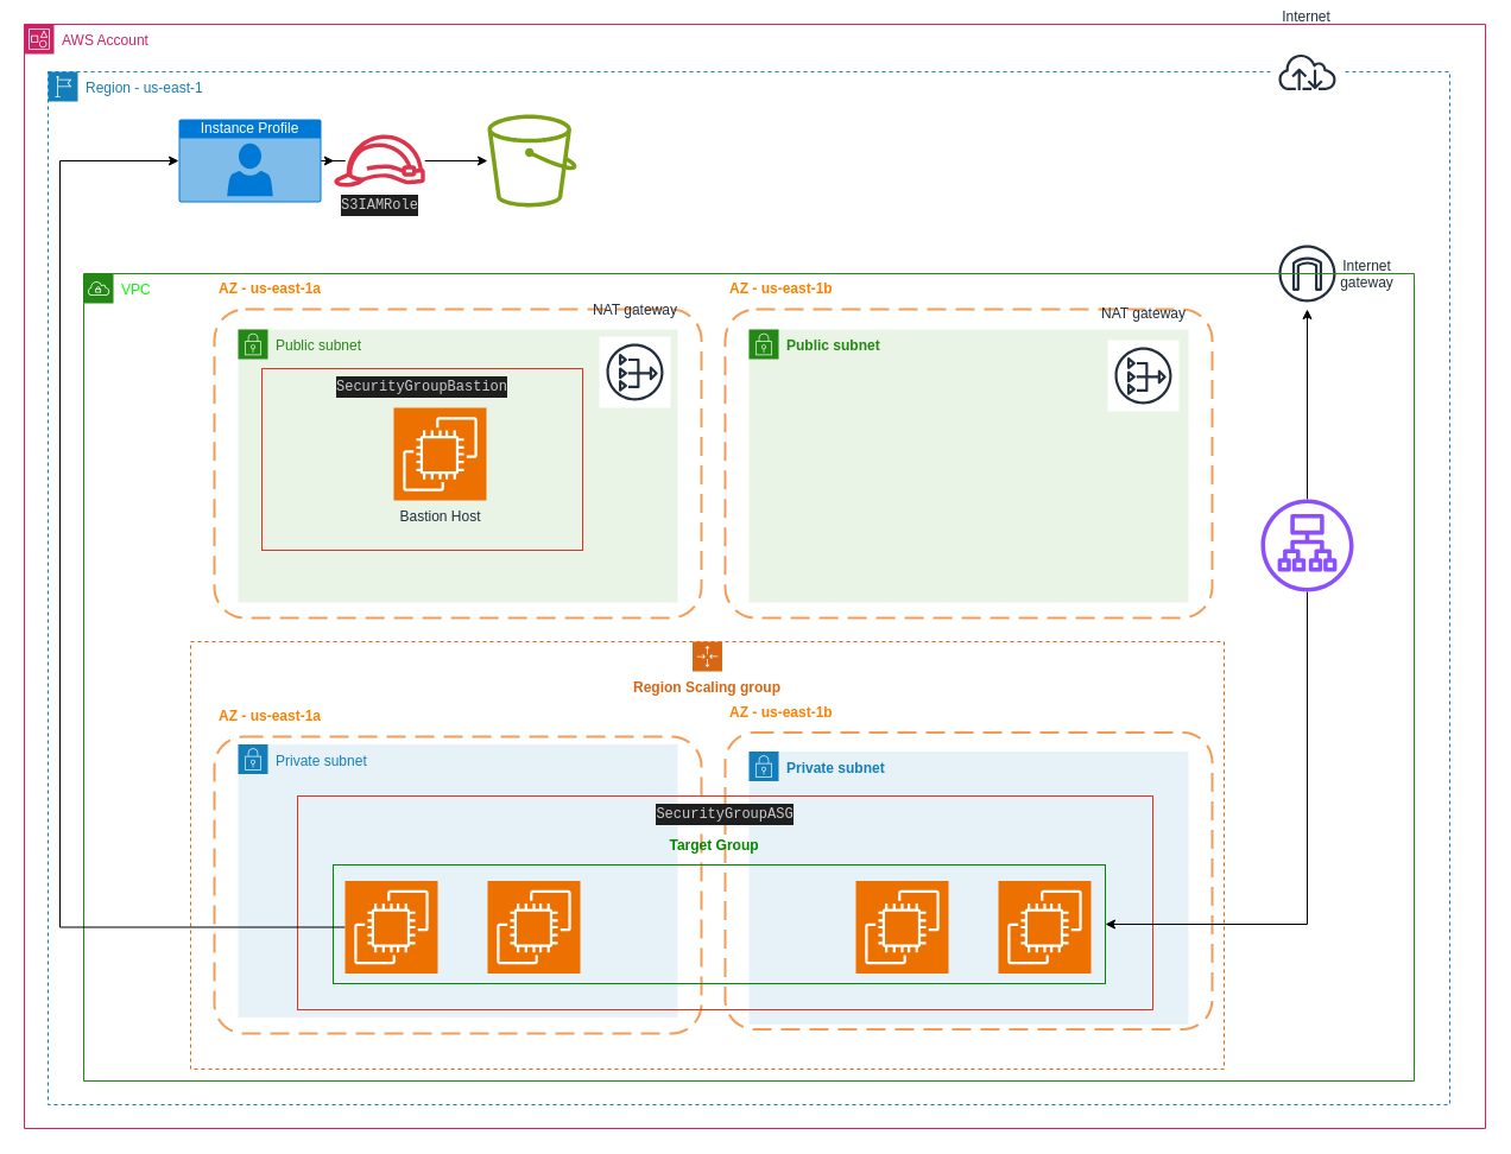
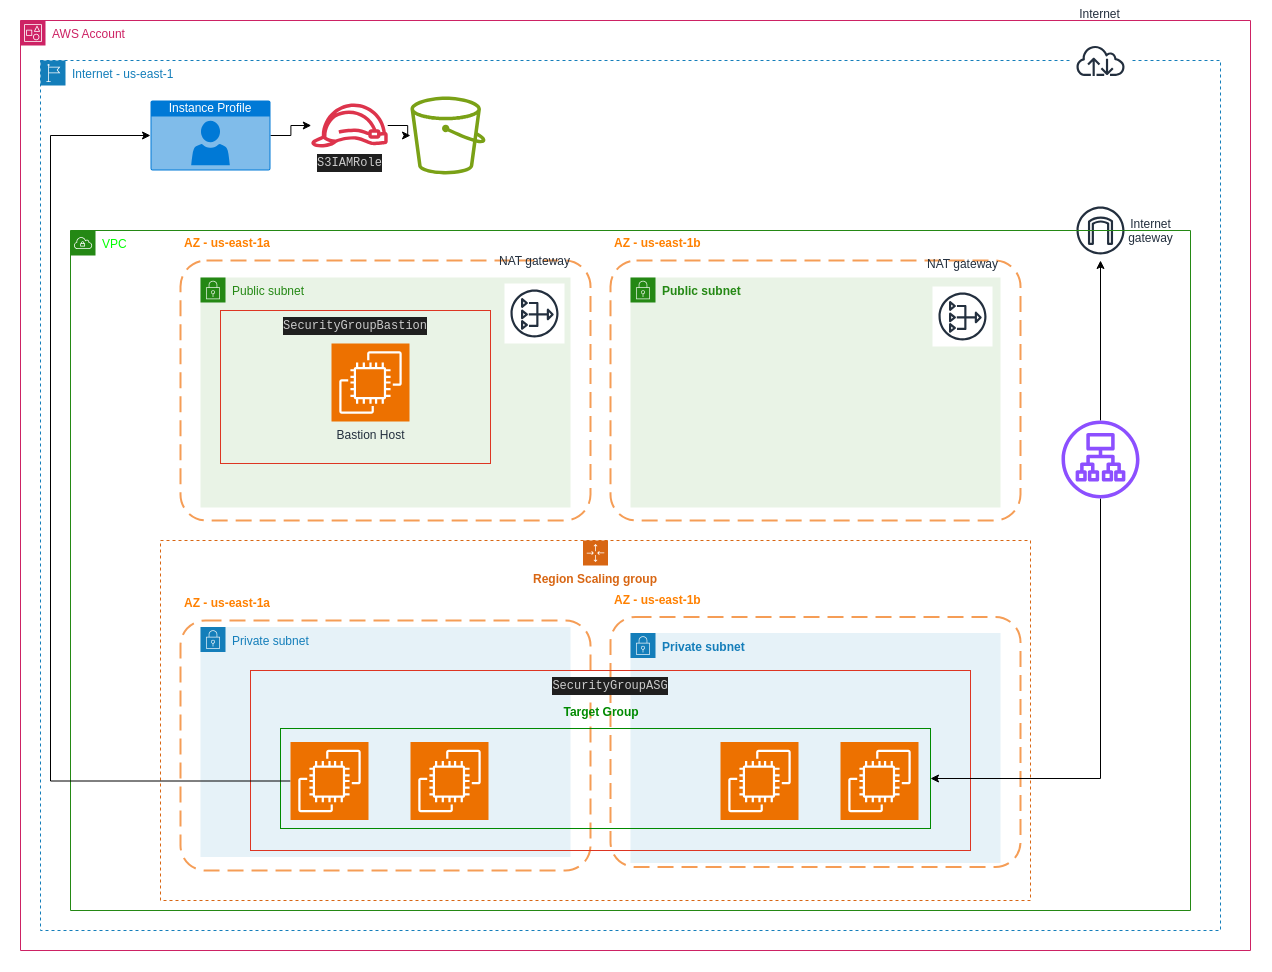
  <mxCell id="0" />
  <mxCell id="1" parent="0" />
  <mxCell id="2" value="AZ - us-east-1b" style="rounded=1;arcSize=10;dashed=1;strokeColor=#F59D56;fillColor=none;gradientColor=none;dashPattern=8 4;strokeWidth=2;spacingTop=1;movableLabel=1;align=left;glass=0;verticalAlign=top;horizontal=1;fontColor=#FF8000;fontStyle=1" vertex="1" parent="1"><mxGeometry x="610" y="616.5" width="410" height="250" as="geometry"><mxPoint x="2" y="-32" as="offset" /></mxGeometry></mxCell>
  <mxCell id="3" value="Private subnet" style="points=[[0,0],[0.25,0],[0.5,0],[0.75,0],[1,0],[1,0.25],[1,0.5],[1,0.75],[1,1],[0.75,1],[0.5,1],[0.25,1],[0,1],[0,0.75],[0,0.5],[0,0.25]];outlineConnect=0;gradientColor=none;html=1;whiteSpace=wrap;fontSize=12;fontStyle=1;container=1;pointerEvents=0;collapsible=0;recursiveResize=0;shape=mxgraph.aws4.group;grIcon=mxgraph.aws4.group_security_group;grStroke=0;strokeColor=#147EBA;fillColor=#E6F2F8;verticalAlign=top;align=left;spacingLeft=30;fontColor=#147EBA;dashed=0;" vertex="1" parent="1"><mxGeometry x="630" y="632.5" width="370" height="230" as="geometry" /></mxCell>
  <mxCell id="4" value="AWS Account" style="points=[[0,0],[0.25,0],[0.5,0],[0.75,0],[1,0],[1,0.25],[1,0.5],[1,0.75],[1,1],[0.75,1],[0.5,1],[0.25,1],[0,1],[0,0.75],[0,0.5],[0,0.25]];outlineConnect=0;gradientColor=none;html=1;whiteSpace=wrap;fontSize=12;fontStyle=0;container=1;pointerEvents=0;collapsible=0;recursiveResize=0;shape=mxgraph.aws4.group;grIcon=mxgraph.aws4.group_account;strokeColor=#CD2264;fillColor=none;verticalAlign=top;align=left;spacingLeft=30;fontColor=#CD2264;dashed=0;" parent="1" vertex="1"><mxGeometry x="20" y="20" width="1230" height="930" as="geometry" /></mxCell>
  <mxCell id="5" value="Internet&#10;gateway" style="sketch=0;outlineConnect=0;fontColor=#232F3E;gradientColor=none;strokeColor=#232F3E;fillColor=#ffffff;dashed=0;verticalLabelPosition=bottom;verticalAlign=top;align=center;html=1;fontSize=12;fontStyle=0;aspect=fixed;shape=mxgraph.aws4.resourceIcon;resIcon=mxgraph.aws4.internet_gateway;flipH=0;flipV=0;direction=east;movable=1;resizable=1;rotatable=1;deletable=1;editable=1;locked=0;connectable=1;movableLabel=1;" parent="4" vertex="1"><mxGeometry x="1050" y="180" width="60" height="60" as="geometry"><mxPoint x="50" y="-50" as="offset" /></mxGeometry></mxCell>
  <mxCell id="6" value="Public subnet" style="points=[[0,0],[0.25,0],[0.5,0],[0.75,0],[1,0],[1,0.25],[1,0.5],[1,0.75],[1,1],[0.75,1],[0.5,1],[0.25,1],[0,1],[0,0.75],[0,0.5],[0,0.25]];outlineConnect=0;gradientColor=none;html=1;whiteSpace=wrap;fontSize=12;fontStyle=0;container=1;pointerEvents=0;collapsible=0;recursiveResize=0;shape=mxgraph.aws4.group;grIcon=mxgraph.aws4.group_security_group;grStroke=0;strokeColor=#248814;fillColor=#E9F3E6;verticalAlign=top;align=left;spacingLeft=30;fontColor=#248814;dashed=0;" parent="1" vertex="1"><mxGeometry x="200" y="277" width="370" height="230" as="geometry" /></mxCell>
- <mxCell id="7" value="Region -&amp;nbsp;us-east-1" style="points=[[0,0],[0.25,0],[0.5,0],[0.75,0],[1,0],[1,0.25],[1,0.5],[1,0.75],[1,1],[0.75,1],[0.5,1],[0.25,1],[0,1],[0,0.75],[0,0.5],[0,0.25]];outlineConnect=0;gradientColor=none;html=1;whiteSpace=wrap;fontSize=12;fontStyle=0;container=0;pointerEvents=0;collapsible=0;recursiveResize=0;shape=mxgraph.aws4.group;grIcon=mxgraph.aws4.group_region;strokeColor=#147EBA;fillColor=none;verticalAlign=top;align=left;spacingLeft=30;fontColor=#147EBA;dashed=1;" parent="1" vertex="1"><mxGeometry x="40" y="60" width="1180" height="870" as="geometry" /></mxCell>
+ <mxCell id="7" value="Internet -&amp;nbsp;us-east-1" style="points=[[0,0],[0.25,0],[0.5,0],[0.75,0],[1,0],[1,0.25],[1,0.5],[1,0.75],[1,1],[0.75,1],[0.5,1],[0.25,1],[0,1],[0,0.75],[0,0.5],[0,0.25]];outlineConnect=0;gradientColor=none;html=1;whiteSpace=wrap;fontSize=12;fontStyle=0;container=0;pointerEvents=0;collapsible=0;recursiveResize=0;shape=mxgraph.aws4.group;grIcon=mxgraph.aws4.group_region;strokeColor=#147EBA;fillColor=none;verticalAlign=top;align=left;spacingLeft=30;fontColor=#147EBA;dashed=1;" parent="1" vertex="1"><mxGeometry x="40" y="60" width="1180" height="870" as="geometry" /></mxCell>
  <mxCell id="8" value="&lt;font color=&quot;#00ff00&quot;&gt;VPC&lt;/font&gt;" style="points=[[0,0],[0.25,0],[0.5,0],[0.75,0],[1,0],[1,0.25],[1,0.5],[1,0.75],[1,1],[0.75,1],[0.5,1],[0.25,1],[0,1],[0,0.75],[0,0.5],[0,0.25]];outlineConnect=0;gradientColor=none;html=1;whiteSpace=wrap;fontSize=12;fontStyle=0;container=0;pointerEvents=0;collapsible=0;recursiveResize=0;shape=mxgraph.aws4.group;grIcon=mxgraph.aws4.group_vpc;strokeColor=#248814;fillColor=none;verticalAlign=top;align=left;spacingLeft=30;fontColor=#AAB7B8;dashed=0;" parent="1" vertex="1"><mxGeometry x="70" y="230" width="1120" height="680" as="geometry" /></mxCell>
  <mxCell id="9" value="Private subnet" style="points=[[0,0],[0.25,0],[0.5,0],[0.75,0],[1,0],[1,0.25],[1,0.5],[1,0.75],[1,1],[0.75,1],[0.5,1],[0.25,1],[0,1],[0,0.75],[0,0.5],[0,0.25]];outlineConnect=0;gradientColor=none;html=1;whiteSpace=wrap;fontSize=12;fontStyle=0;container=1;pointerEvents=0;collapsible=0;recursiveResize=0;shape=mxgraph.aws4.group;grIcon=mxgraph.aws4.group_security_group;grStroke=0;strokeColor=#147EBA;fillColor=#E6F2F8;verticalAlign=top;align=left;spacingLeft=30;fontColor=#147EBA;dashed=0;" parent="1" vertex="1"><mxGeometry x="200" y="626.5" width="370" height="230" as="geometry" /></mxCell>
  <mxCell id="10" value="Internet" style="sketch=0;outlineConnect=0;fontColor=#232F3E;gradientColor=none;strokeColor=#232F3E;fillColor=#ffffff;dashed=0;verticalLabelPosition=bottom;verticalAlign=top;align=center;html=1;fontSize=12;fontStyle=0;aspect=fixed;shape=mxgraph.aws4.resourceIcon;resIcon=mxgraph.aws4.internet;movableLabel=1;" parent="1" vertex="1"><mxGeometry x="1070" y="30" width="60" height="60" as="geometry"><mxPoint x="-1" y="-90" as="offset" /></mxGeometry></mxCell>
  <mxCell id="11" value="Region Scaling group" style="points=[[0,0],[0.25,0],[0.5,0],[0.75,0],[1,0],[1,0.25],[1,0.5],[1,0.75],[1,1],[0.75,1],[0.5,1],[0.25,1],[0,1],[0,0.75],[0,0.5],[0,0.25]];outlineConnect=0;gradientColor=none;html=1;whiteSpace=wrap;fontSize=12;fontStyle=1;container=0;pointerEvents=0;collapsible=0;recursiveResize=0;shape=mxgraph.aws4.groupCenter;grIcon=mxgraph.aws4.group_auto_scaling_group;grStroke=1;strokeColor=#D86613;fillColor=none;verticalAlign=top;align=center;fontColor=#D86613;dashed=1;spacingTop=25;" vertex="1" parent="1"><mxGeometry x="160" y="540" width="870" height="360" as="geometry" /></mxCell>
  <mxCell id="12" value="AZ - us-east-1a" style="rounded=1;arcSize=10;dashed=1;strokeColor=#F59D56;fillColor=none;gradientColor=none;dashPattern=8 4;strokeWidth=2;spacingTop=1;movableLabel=1;align=left;glass=0;verticalAlign=top;horizontal=1;fontColor=#FF8000;fontStyle=1" parent="1" vertex="1"><mxGeometry x="180" y="260" width="410" height="260" as="geometry"><mxPoint x="2" y="-32" as="offset" /></mxGeometry></mxCell>
  <mxCell id="13" value="AZ - us-east-1a" style="rounded=1;arcSize=10;dashed=1;strokeColor=#F59D56;fillColor=none;gradientColor=none;dashPattern=8 4;strokeWidth=2;spacingTop=1;movableLabel=1;align=left;glass=0;verticalAlign=top;horizontal=1;fontColor=#FF8000;fontStyle=1" parent="1" vertex="1"><mxGeometry x="180" y="620" width="410" height="250" as="geometry"><mxPoint x="2" y="-32" as="offset" /></mxGeometry></mxCell>
  <mxCell id="14" value="AZ - us-east-1b" style="rounded=1;arcSize=10;dashed=1;strokeColor=#F59D56;fillColor=none;gradientColor=none;dashPattern=8 4;strokeWidth=2;spacingTop=1;movableLabel=1;align=left;glass=0;verticalAlign=top;horizontal=1;fontColor=#FF8000;fontStyle=1" vertex="1" parent="1"><mxGeometry x="610" y="260" width="410" height="260" as="geometry"><mxPoint x="2" y="-32" as="offset" /></mxGeometry></mxCell>
  <mxCell id="15" value="Public subnet" style="points=[[0,0],[0.25,0],[0.5,0],[0.75,0],[1,0],[1,0.25],[1,0.5],[1,0.75],[1,1],[0.75,1],[0.5,1],[0.25,1],[0,1],[0,0.75],[0,0.5],[0,0.25]];outlineConnect=0;gradientColor=none;html=1;whiteSpace=wrap;fontSize=12;fontStyle=1;container=1;pointerEvents=0;collapsible=0;recursiveResize=0;shape=mxgraph.aws4.group;grIcon=mxgraph.aws4.group_security_group;grStroke=0;strokeColor=#248814;fillColor=#E9F3E6;verticalAlign=top;align=left;spacingLeft=30;fontColor=#248814;dashed=0;" vertex="1" parent="1"><mxGeometry x="630" y="277" width="370" height="230" as="geometry" /></mxCell>
  <mxCell id="16" value="NAT gateway" style="sketch=0;outlineConnect=0;fontColor=#232F3E;gradientColor=none;strokeColor=#232F3E;fillColor=#ffffff;dashed=0;verticalLabelPosition=bottom;verticalAlign=top;align=center;html=1;fontSize=12;fontStyle=0;aspect=fixed;shape=mxgraph.aws4.resourceIcon;resIcon=mxgraph.aws4.nat_gateway;movableLabel=1;" vertex="1" parent="15"><mxGeometry x="302" y="9" width="60" height="60" as="geometry"><mxPoint y="-96" as="offset" /></mxGeometry></mxCell>
  <mxCell id="17" value="NAT gateway" style="sketch=0;outlineConnect=0;fontColor=#232F3E;gradientColor=none;strokeColor=#232F3E;fillColor=#ffffff;dashed=0;verticalLabelPosition=bottom;verticalAlign=top;align=center;html=1;fontSize=12;fontStyle=0;aspect=fixed;shape=mxgraph.aws4.resourceIcon;resIcon=mxgraph.aws4.nat_gateway;movableLabel=1;" vertex="1" parent="1"><mxGeometry x="504" y="283" width="60" height="60" as="geometry"><mxPoint y="-96" as="offset" /></mxGeometry></mxCell>
  <mxCell id="18" value="&lt;div style=&quot;color: rgb(204, 204, 204); background-color: rgb(31, 31, 31); font-family: Menlo, Monaco, &amp;quot;Courier New&amp;quot;, monospace; line-height: 18px;&quot;&gt;SecurityGroupASG&lt;/div&gt;" style="fillColor=none;strokeColor=#DD3522;verticalAlign=top;fontStyle=0;fontColor=#DD3522;whiteSpace=wrap;html=1;" vertex="1" parent="1"><mxGeometry x="250" y="670" width="720" height="180" as="geometry" /></mxCell>
  <mxCell id="19" style="edgeStyle=orthogonalEdgeStyle;rounded=0;orthogonalLoop=1;jettySize=auto;html=1;fontFamily=Helvetica;fontSize=12;fontColor=#DD3522;entryX=1;entryY=0.5;entryDx=0;entryDy=0;" edge="1" parent="1" source="21" target="26"><mxGeometry relative="1" as="geometry"><Array as="points"><mxPoint x="1100" y="778" /></Array></mxGeometry></mxCell>
  <mxCell id="20" style="edgeStyle=orthogonalEdgeStyle;rounded=0;orthogonalLoop=1;jettySize=auto;html=1;fontFamily=Helvetica;fontSize=12;fontColor=#DD3522;" edge="1" parent="1" source="21" target="5"><mxGeometry relative="1" as="geometry" /></mxCell>
  <mxCell id="21" value="" style="sketch=0;outlineConnect=0;fontColor=#232F3E;gradientColor=none;fillColor=#8C4FFF;strokeColor=none;dashed=0;verticalLabelPosition=bottom;verticalAlign=top;align=center;html=1;fontSize=12;fontStyle=0;aspect=fixed;pointerEvents=1;shape=mxgraph.aws4.application_load_balancer;fontFamily=Helvetica;" vertex="1" parent="1"><mxGeometry x="1061" y="420" width="78" height="78" as="geometry" /></mxCell>
  <mxCell id="22" value="" style="sketch=0;outlineConnect=0;fontColor=#232F3E;gradientColor=none;fillColor=#7AA116;strokeColor=none;dashed=0;verticalLabelPosition=bottom;verticalAlign=top;align=center;html=1;fontSize=12;fontStyle=0;aspect=fixed;pointerEvents=1;shape=mxgraph.aws4.bucket;fontFamily=Helvetica;" vertex="1" parent="1"><mxGeometry x="410" y="96" width="75" height="78" as="geometry" /></mxCell>
  <mxCell id="23" style="edgeStyle=orthogonalEdgeStyle;rounded=0;orthogonalLoop=1;jettySize=auto;html=1;fontFamily=Helvetica;fontSize=12;fontColor=#DD3522;" edge="1" parent="1" source="24" target="22"><mxGeometry relative="1" as="geometry" /></mxCell>
- <mxCell id="24" value="&lt;div style=&quot;color: rgb(204, 204, 204); background-color: rgb(31, 31, 31); font-family: Menlo, Monaco, &amp;quot;Courier New&amp;quot;, monospace; line-height: 18px;&quot;&gt;S3IAMRole&lt;/div&gt;" style="sketch=0;outlineConnect=0;fontColor=#232F3E;gradientColor=none;fillColor=#DD344C;strokeColor=none;dashed=0;verticalLabelPosition=bottom;verticalAlign=top;align=center;html=1;fontSize=12;fontStyle=0;aspect=fixed;pointerEvents=1;shape=mxgraph.aws4.role;fontFamily=Helvetica;" vertex="1" parent="1"><mxGeometry x="280" y="113" width="78" height="44" as="geometry" /></mxCell>
+ <mxCell id="24" value="&lt;div style=&quot;color: rgb(204, 204, 204); background-color: rgb(31, 31, 31); font-family: Menlo, Monaco, &amp;quot;Courier New&amp;quot;, monospace; line-height: 18px;&quot;&gt;S3IAMRole&lt;/div&gt;" style="sketch=0;outlineConnect=0;fontColor=#232F3E;gradientColor=none;fillColor=#DD344C;strokeColor=none;dashed=0;verticalLabelPosition=bottom;verticalAlign=top;align=center;html=1;fontSize=12;fontStyle=0;aspect=fixed;pointerEvents=1;shape=mxgraph.aws4.role;fontFamily=Helvetica;" vertex="1" parent="1"><mxGeometry x="310" y="103" width="78" height="44" as="geometry" /></mxCell>
  <mxCell id="25" style="edgeStyle=orthogonalEdgeStyle;rounded=0;orthogonalLoop=1;jettySize=auto;html=1;fontFamily=Helvetica;fontSize=12;fontColor=#DD3522;" edge="1" parent="1" source="27" target="24"><mxGeometry relative="1" as="geometry" /></mxCell>
  <mxCell id="26" value="&lt;b&gt;&lt;font color=&quot;#008a00&quot;&gt;Target Group&lt;/font&gt;&lt;/b&gt;" style="whiteSpace=wrap;html=1;align=center;verticalAlign=top;fontFamily=Helvetica;fontSize=12;fillColor=none;movableLabel=1;strokeColor=#008A00;fontColor=#ffffff;" vertex="1" parent="1"><mxGeometry x="280" y="728" width="650" height="100" as="geometry"><mxPoint x="-4" y="-30" as="offset" /></mxGeometry></mxCell>
  <mxCell id="27" value="Instance Profile&lt;br&gt;" style="html=1;whiteSpace=wrap;strokeColor=none;fillColor=#0079D6;labelPosition=center;verticalLabelPosition=middle;verticalAlign=top;align=center;fontSize=12;outlineConnect=0;spacingTop=-6;fontColor=#FFFFFF;sketch=0;shape=mxgraph.sitemap.profile;fontFamily=Helvetica;" vertex="1" parent="1"><mxGeometry x="150" y="100" width="120" height="70" as="geometry" /></mxCell>
  <mxCell id="28" style="edgeStyle=orthogonalEdgeStyle;rounded=0;orthogonalLoop=1;jettySize=auto;html=1;entryX=0;entryY=0.5;entryDx=0;entryDy=0;entryPerimeter=0;fontFamily=Helvetica;fontSize=12;fontColor=#DD3522;exitX=0;exitY=0.5;exitDx=0;exitDy=0;exitPerimeter=0;" edge="1" parent="1" source="31" target="27"><mxGeometry relative="1" as="geometry"><mxPoint x="280" y="781" as="sourcePoint" /><Array as="points"><mxPoint x="50" y="781" /><mxPoint x="50" y="135" /></Array></mxGeometry></mxCell>
  <mxCell id="29" value="&lt;div style=&quot;color: rgb(204, 204, 204); background-color: rgb(31, 31, 31); font-family: Menlo, Monaco, &amp;quot;Courier New&amp;quot;, monospace; line-height: 18px;&quot;&gt;&lt;div style=&quot;line-height: 18px;&quot;&gt;SecurityGroupBastion&lt;/div&gt;&lt;/div&gt;" style="fillColor=none;strokeColor=#DD3522;verticalAlign=top;fontStyle=0;fontColor=#DD3522;whiteSpace=wrap;html=1;" vertex="1" parent="1"><mxGeometry x="220" y="310" width="270" height="153" as="geometry" /></mxCell>
  <mxCell id="30" value="Bastion Host" style="sketch=0;points=[[0,0,0],[0.25,0,0],[0.5,0,0],[0.75,0,0],[1,0,0],[0,1,0],[0.25,1,0],[0.5,1,0],[0.75,1,0],[1,1,0],[0,0.25,0],[0,0.5,0],[0,0.75,0],[1,0.25,0],[1,0.5,0],[1,0.75,0]];outlineConnect=0;fontColor=#232F3E;fillColor=#ED7100;strokeColor=#ffffff;dashed=0;verticalLabelPosition=bottom;verticalAlign=top;align=center;html=1;fontSize=12;fontStyle=0;aspect=fixed;shape=mxgraph.aws4.resourceIcon;resIcon=mxgraph.aws4.ec2;" vertex="1" parent="1"><mxGeometry x="331" y="343" width="78" height="78" as="geometry" /></mxCell>
  <mxCell id="31" value="" style="sketch=0;points=[[0,0,0],[0.25,0,0],[0.5,0,0],[0.75,0,0],[1,0,0],[0,1,0],[0.25,1,0],[0.5,1,0],[0.75,1,0],[1,1,0],[0,0.25,0],[0,0.5,0],[0,0.75,0],[1,0.25,0],[1,0.5,0],[1,0.75,0]];outlineConnect=0;fontColor=#232F3E;fillColor=#ED7100;strokeColor=#ffffff;dashed=0;verticalLabelPosition=bottom;verticalAlign=top;align=center;html=1;fontSize=12;fontStyle=0;aspect=fixed;shape=mxgraph.aws4.resourceIcon;resIcon=mxgraph.aws4.ec2;" vertex="1" parent="1"><mxGeometry x="290" y="741.5" width="78" height="78" as="geometry" /></mxCell>
  <mxCell id="32" value="" style="sketch=0;points=[[0,0,0],[0.25,0,0],[0.5,0,0],[0.75,0,0],[1,0,0],[0,1,0],[0.25,1,0],[0.5,1,0],[0.75,1,0],[1,1,0],[0,0.25,0],[0,0.5,0],[0,0.75,0],[1,0.25,0],[1,0.5,0],[1,0.75,0]];outlineConnect=0;fontColor=#232F3E;fillColor=#ED7100;strokeColor=#ffffff;dashed=0;verticalLabelPosition=bottom;verticalAlign=top;align=center;html=1;fontSize=12;fontStyle=0;aspect=fixed;shape=mxgraph.aws4.resourceIcon;resIcon=mxgraph.aws4.ec2;" vertex="1" parent="1"><mxGeometry x="410" y="741.5" width="78" height="78" as="geometry" /></mxCell>
  <mxCell id="33" value="" style="sketch=0;points=[[0,0,0],[0.25,0,0],[0.5,0,0],[0.75,0,0],[1,0,0],[0,1,0],[0.25,1,0],[0.5,1,0],[0.75,1,0],[1,1,0],[0,0.25,0],[0,0.5,0],[0,0.75,0],[1,0.25,0],[1,0.5,0],[1,0.75,0]];outlineConnect=0;fontColor=#232F3E;fillColor=#ED7100;strokeColor=#ffffff;dashed=0;verticalLabelPosition=bottom;verticalAlign=top;align=center;html=1;fontSize=12;fontStyle=0;aspect=fixed;shape=mxgraph.aws4.resourceIcon;resIcon=mxgraph.aws4.ec2;" vertex="1" parent="1"><mxGeometry x="720" y="741.5" width="78" height="78" as="geometry" /></mxCell>
  <mxCell id="34" value="" style="sketch=0;points=[[0,0,0],[0.25,0,0],[0.5,0,0],[0.75,0,0],[1,0,0],[0,1,0],[0.25,1,0],[0.5,1,0],[0.75,1,0],[1,1,0],[0,0.25,0],[0,0.5,0],[0,0.75,0],[1,0.25,0],[1,0.5,0],[1,0.75,0]];outlineConnect=0;fontColor=#232F3E;fillColor=#ED7100;strokeColor=#ffffff;dashed=0;verticalLabelPosition=bottom;verticalAlign=top;align=center;html=1;fontSize=12;fontStyle=0;aspect=fixed;shape=mxgraph.aws4.resourceIcon;resIcon=mxgraph.aws4.ec2;" vertex="1" parent="1"><mxGeometry x="840" y="741.5" width="78" height="78" as="geometry" /></mxCell>
